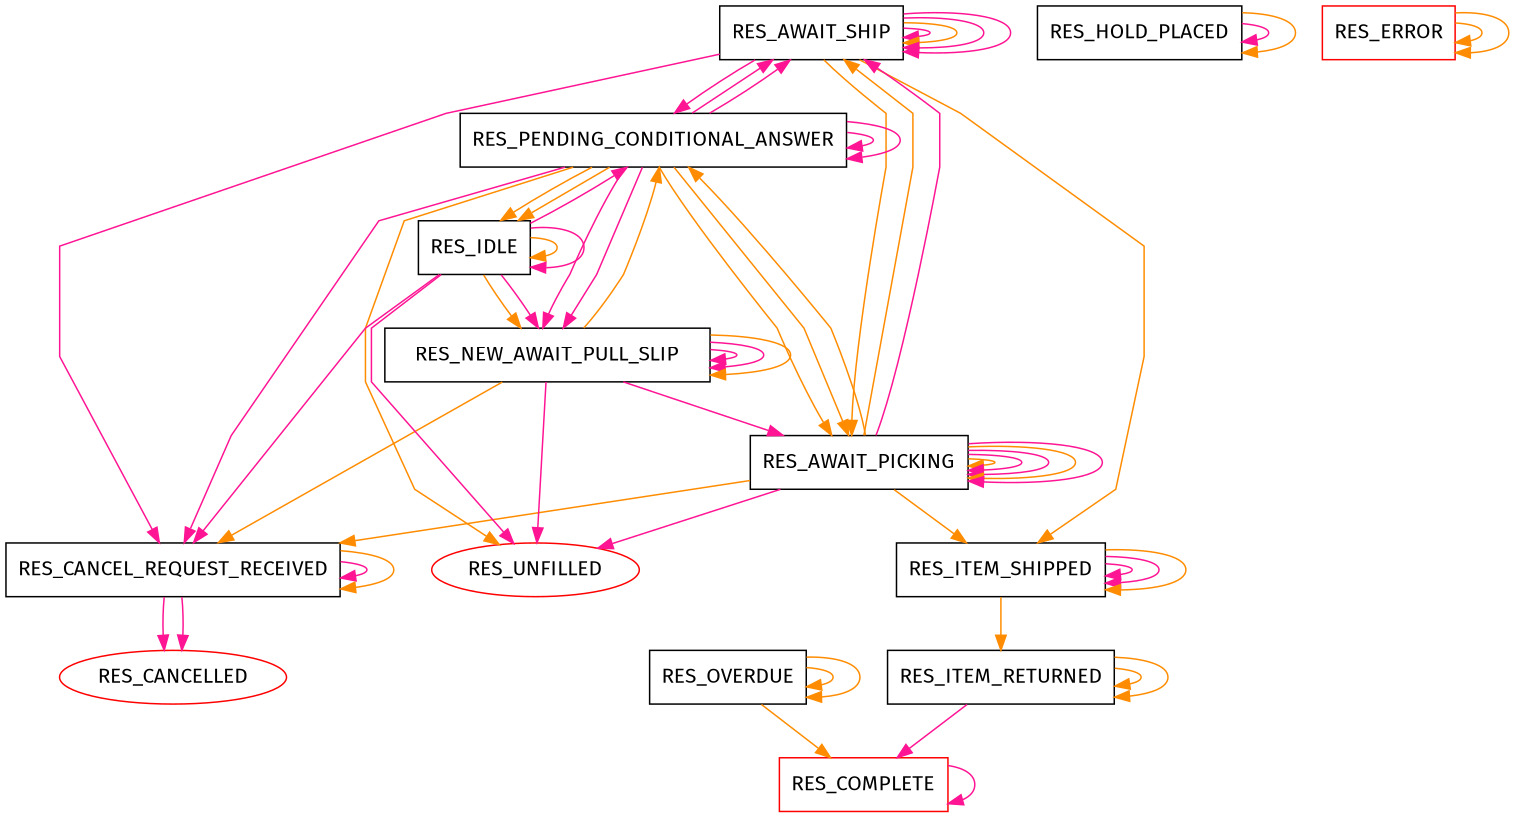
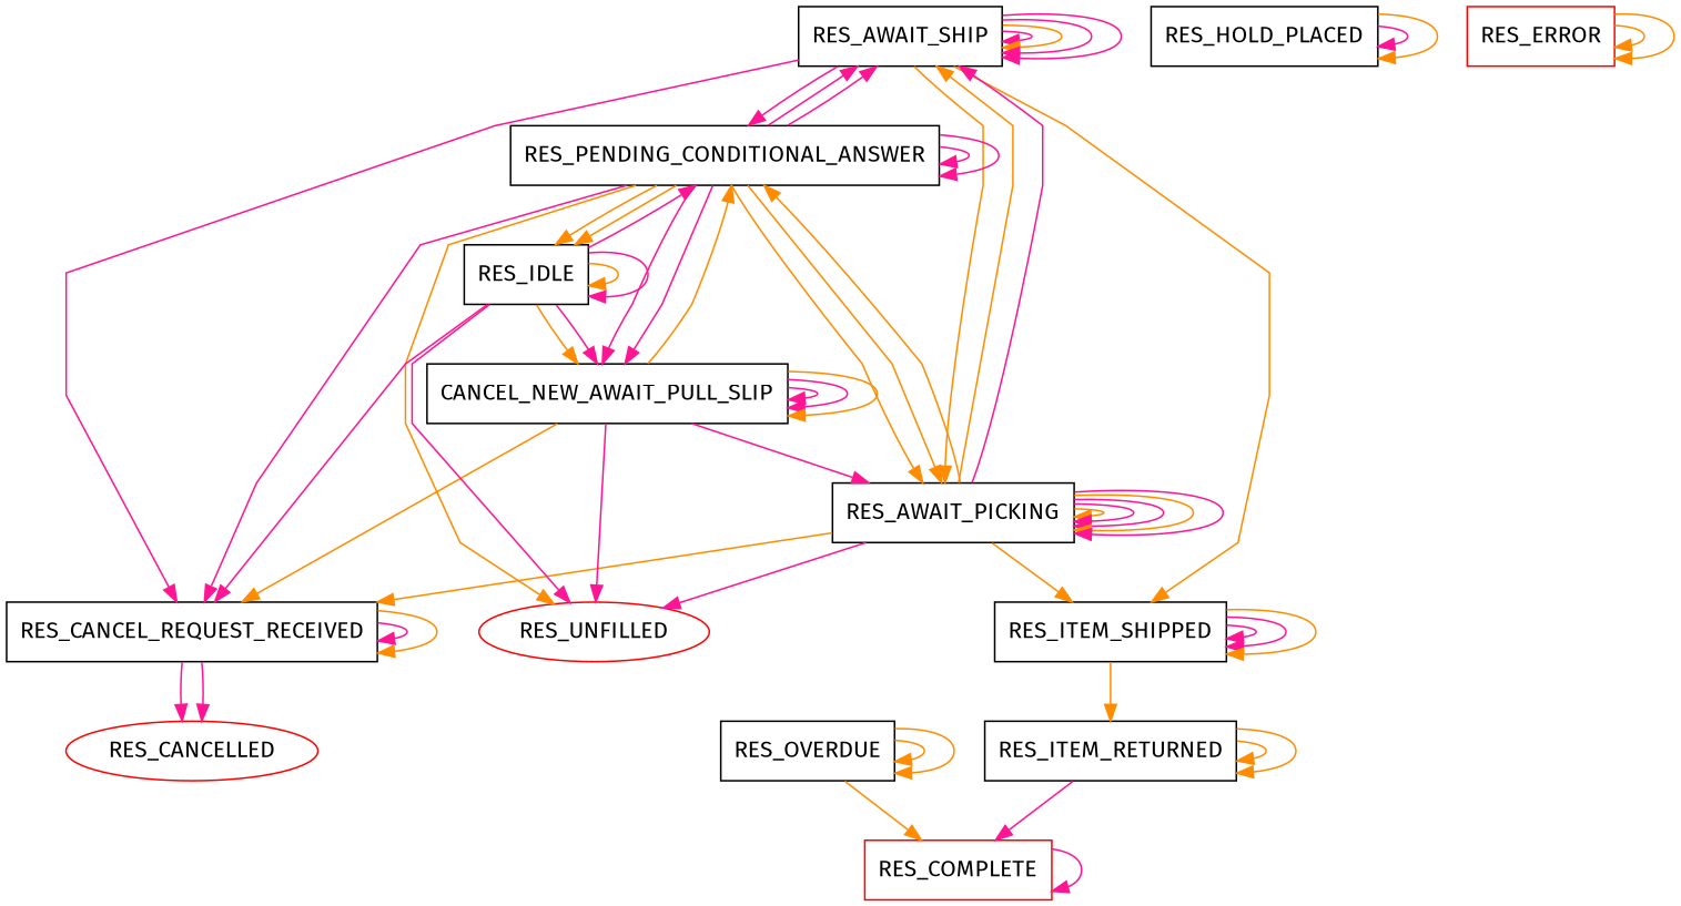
  digraph {
    fontname="Fira Sans"
    rankdir=TB
    splines=polyline
    node [color=black fontname="Fira Sans" shape=box]
    edge [color=deeppink decorate=true fontname="Fira Sans" weight=5]
    RES_CANCEL_REQUEST_RECEIVED
    RES_CANCELLED [color=red shape=oval]
    RES_AWAIT_SHIP
    RES_PENDING_CONDITIONAL_ANSWER
    RES_AWAIT_PICKING
    RES_ITEM_SHIPPED
-   RES_NEW_AWAIT_PULL_SLIP
+   RES_NEW_AWAIT_PULL_SLIP [label=CANCEL_NEW_AWAIT_PULL_SLIP]
    RES_IDLE
    RES_UNFILLED [color=red shape=oval]
    RES_ITEM_RETURNED
    RES_HOLD_PLACED
    RES_COMPLETE [color=red]
    RES_ERROR [color=red]
    RES_OVERDUE
    RES_CANCEL_REQUEST_RECEIVED -> RES_CANCEL_REQUEST_RECEIVED
    RES_CANCEL_REQUEST_RECEIVED -> RES_CANCEL_REQUEST_RECEIVED [color=darkorange]
    RES_CANCEL_REQUEST_RECEIVED -> RES_CANCELLED
    RES_CANCEL_REQUEST_RECEIVED -> RES_CANCELLED
    RES_AWAIT_SHIP -> RES_CANCEL_REQUEST_RECEIVED
    RES_AWAIT_SHIP -> RES_AWAIT_SHIP
    RES_AWAIT_SHIP -> RES_AWAIT_SHIP [color=darkorange]
    RES_AWAIT_SHIP -> RES_AWAIT_SHIP
    RES_AWAIT_SHIP -> RES_AWAIT_SHIP
    RES_AWAIT_SHIP -> RES_PENDING_CONDITIONAL_ANSWER
    RES_AWAIT_SHIP -> RES_AWAIT_PICKING [color=darkorange]
    RES_AWAIT_SHIP -> RES_ITEM_SHIPPED [color=darkorange]
    RES_PENDING_CONDITIONAL_ANSWER -> RES_CANCEL_REQUEST_RECEIVED
    RES_PENDING_CONDITIONAL_ANSWER -> RES_AWAIT_SHIP
    RES_PENDING_CONDITIONAL_ANSWER -> RES_AWAIT_SHIP
    RES_PENDING_CONDITIONAL_ANSWER -> RES_PENDING_CONDITIONAL_ANSWER
    RES_PENDING_CONDITIONAL_ANSWER -> RES_PENDING_CONDITIONAL_ANSWER
    RES_PENDING_CONDITIONAL_ANSWER -> RES_AWAIT_PICKING [color=darkorange]
    RES_PENDING_CONDITIONAL_ANSWER -> RES_AWAIT_PICKING [color=darkorange]
    RES_PENDING_CONDITIONAL_ANSWER -> RES_NEW_AWAIT_PULL_SLIP
    RES_PENDING_CONDITIONAL_ANSWER -> RES_NEW_AWAIT_PULL_SLIP
    RES_PENDING_CONDITIONAL_ANSWER -> RES_IDLE [color=darkorange]
    RES_PENDING_CONDITIONAL_ANSWER -> RES_IDLE [color=darkorange]
    RES_PENDING_CONDITIONAL_ANSWER -> RES_UNFILLED [color=darkorange]
    RES_AWAIT_PICKING -> RES_CANCEL_REQUEST_RECEIVED [color=darkorange]
    RES_AWAIT_PICKING -> RES_AWAIT_SHIP [color=darkorange]
    RES_AWAIT_PICKING -> RES_AWAIT_SHIP
    RES_AWAIT_PICKING -> RES_PENDING_CONDITIONAL_ANSWER [color=darkorange]
    RES_AWAIT_PICKING -> RES_AWAIT_PICKING [color=darkorange]
    RES_AWAIT_PICKING -> RES_AWAIT_PICKING
    RES_AWAIT_PICKING -> RES_AWAIT_PICKING
    RES_AWAIT_PICKING -> RES_AWAIT_PICKING [color=darkorange]
    RES_AWAIT_PICKING -> RES_AWAIT_PICKING
    RES_AWAIT_PICKING -> RES_ITEM_SHIPPED [color=darkorange]
    RES_AWAIT_PICKING -> RES_UNFILLED
    RES_ITEM_SHIPPED -> RES_ITEM_SHIPPED
    RES_ITEM_SHIPPED -> RES_ITEM_SHIPPED
    RES_ITEM_SHIPPED -> RES_ITEM_SHIPPED [color=darkorange]
    RES_ITEM_SHIPPED -> RES_ITEM_RETURNED [color=darkorange]
    RES_NEW_AWAIT_PULL_SLIP -> RES_CANCEL_REQUEST_RECEIVED [color=darkorange]
    RES_NEW_AWAIT_PULL_SLIP -> RES_PENDING_CONDITIONAL_ANSWER [color=darkorange]
    RES_NEW_AWAIT_PULL_SLIP -> RES_AWAIT_PICKING
    RES_NEW_AWAIT_PULL_SLIP -> RES_NEW_AWAIT_PULL_SLIP
    RES_NEW_AWAIT_PULL_SLIP -> RES_NEW_AWAIT_PULL_SLIP
    RES_NEW_AWAIT_PULL_SLIP -> RES_NEW_AWAIT_PULL_SLIP [color=darkorange]
    RES_NEW_AWAIT_PULL_SLIP -> RES_UNFILLED
    RES_IDLE -> RES_CANCEL_REQUEST_RECEIVED
    RES_IDLE -> RES_PENDING_CONDITIONAL_ANSWER
    RES_IDLE -> RES_NEW_AWAIT_PULL_SLIP [color=darkorange]
    RES_IDLE -> RES_NEW_AWAIT_PULL_SLIP
    RES_IDLE -> RES_IDLE [color=darkorange]
    RES_IDLE -> RES_IDLE
    RES_IDLE -> RES_UNFILLED
    RES_ITEM_RETURNED -> RES_ITEM_RETURNED [color=darkorange]
    RES_ITEM_RETURNED -> RES_ITEM_RETURNED [color=darkorange]
    RES_ITEM_RETURNED -> RES_COMPLETE
    RES_HOLD_PLACED -> RES_HOLD_PLACED
    RES_HOLD_PLACED -> RES_HOLD_PLACED [color=darkorange]
    RES_COMPLETE -> RES_COMPLETE
    RES_ERROR -> RES_ERROR [color=darkorange]
    RES_ERROR -> RES_ERROR [color=darkorange]
    RES_OVERDUE -> RES_COMPLETE [color=darkorange]
    RES_OVERDUE -> RES_OVERDUE [color=darkorange]
    RES_OVERDUE -> RES_OVERDUE [color=darkorange]
  }
